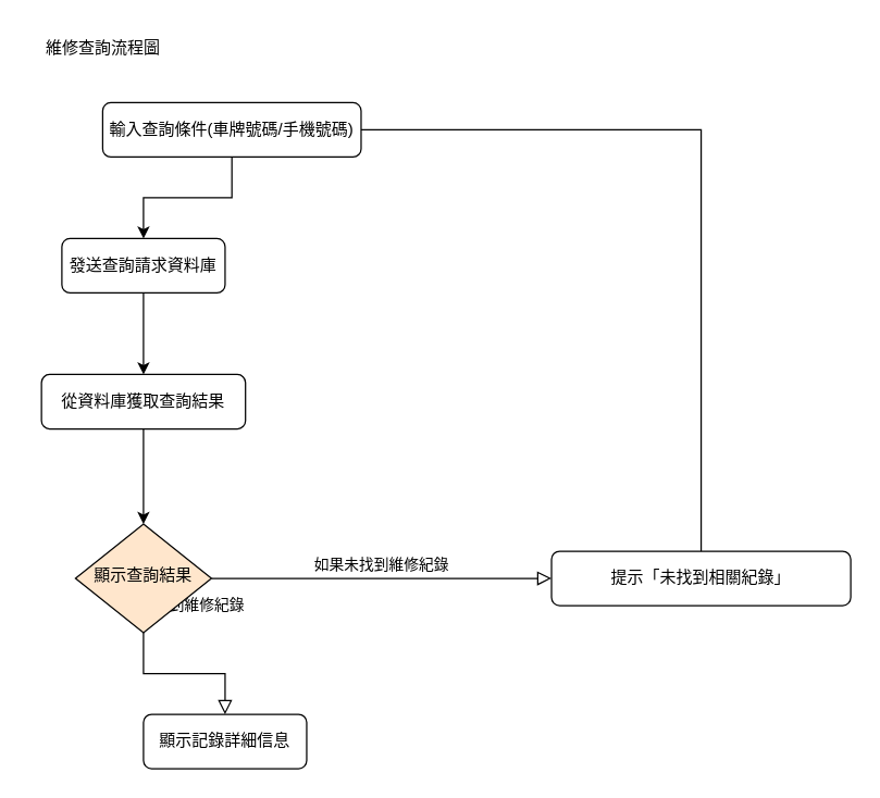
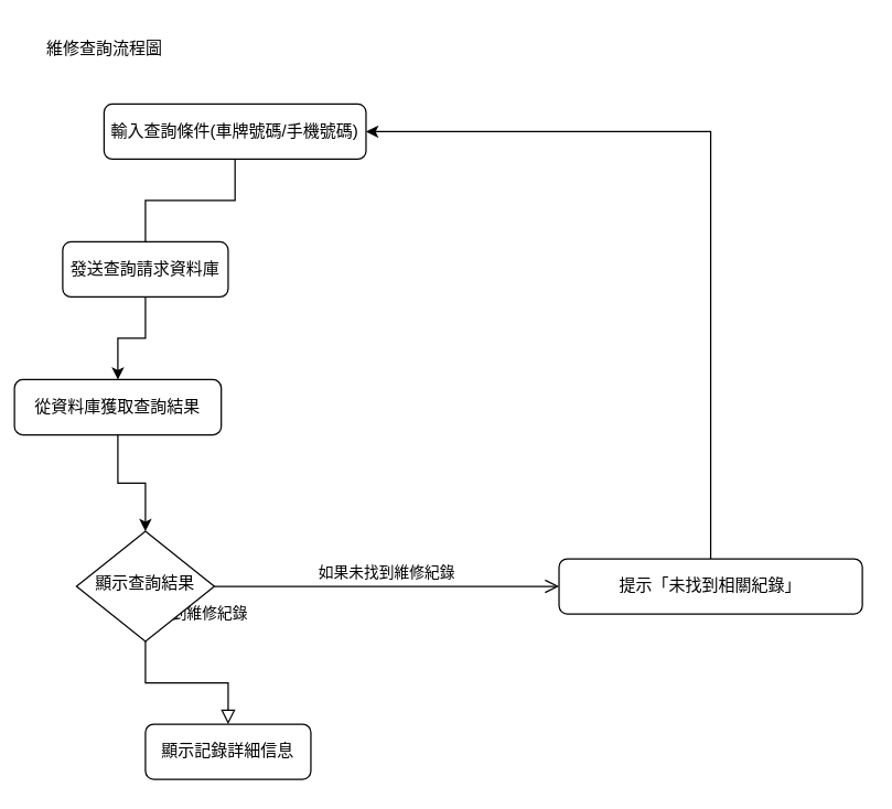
  <mxCell id="0" />
  <mxCell id="1" parent="0" />
- <mxCell id="2" value="" style="edgeStyle=orthogonalEdgeStyle;rounded=0;orthogonalLoop=1;jettySize=auto;html=1;" edge="1" parent="1" source="3" target="12"><mxGeometry relative="1" as="geometry" /></mxCell>
+ <mxCell id="2" value="" style="edgeStyle=orthogonalEdgeStyle;rounded=0;orthogonalLoop=1;jettySize=auto;html=1;endArrow=none;" edge="1" parent="1" source="3" target="12"><mxGeometry relative="1" as="geometry" /></mxCell>
  <mxCell id="3" value="輸入查詢條件(車牌號碼/手機號碼&lt;span style=&quot;background-color: initial;&quot;&gt;)&lt;/span&gt;" style="rounded=1;whiteSpace=wrap;html=1;fontSize=12;glass=0;strokeWidth=1;shadow=0;" vertex="1" parent="1"><mxGeometry x="75" y="75" width="190" height="40" as="geometry" /></mxCell>
  <mxCell id="4" value="如果找到維修紀錄" style="rounded=0;html=1;jettySize=auto;orthogonalLoop=1;fontSize=11;endArrow=block;endFill=0;endSize=8;strokeWidth=1;shadow=0;labelBackgroundColor=none;edgeStyle=orthogonalEdgeStyle;" edge="1" parent="1" source="6" target="7"><mxGeometry y="50" relative="1" as="geometry"><mxPoint as="offset" /></mxGeometry></mxCell>
- <mxCell id="5" value="如果未找到維修紀錄" style="edgeStyle=orthogonalEdgeStyle;rounded=0;html=1;jettySize=auto;orthogonalLoop=1;fontSize=11;endArrow=block;endFill=0;endSize=8;strokeWidth=1;shadow=0;labelBackgroundColor=none;" edge="1" parent="1" source="6" target="9"><mxGeometry y="10" relative="1" as="geometry"><mxPoint as="offset" /></mxGeometry></mxCell>
- <mxCell id="6" value="顯示查詢結果" style="rhombus;whiteSpace=wrap;html=1;shadow=0;fontFamily=Helvetica;fontSize=12;align=center;strokeWidth=1;spacing=6;spacingTop=-4;fillColor=#ffe6cc;" vertex="1" parent="1"><mxGeometry x="55" y="385" width="100" height="80" as="geometry" /></mxCell>
+ <mxCell id="5" value="如果未找到維修紀錄" style="edgeStyle=orthogonalEdgeStyle;rounded=0;html=1;jettySize=auto;orthogonalLoop=1;fontSize=11;endArrow=open;endFill=0;endSize=8;strokeWidth=1;shadow=0;labelBackgroundColor=none;" edge="1" parent="1" source="6" target="9"><mxGeometry y="10" relative="1" as="geometry"><mxPoint as="offset" /></mxGeometry></mxCell>
+ <mxCell id="6" value="顯示查詢結果" style="rhombus;whiteSpace=wrap;html=1;shadow=0;fontFamily=Helvetica;fontSize=12;align=center;strokeWidth=1;spacing=6;spacingTop=-4;" vertex="1" parent="1"><mxGeometry x="55" y="385" width="100" height="80" as="geometry" /></mxCell>
  <mxCell id="7" value="顯示記錄詳細信息" style="rounded=1;whiteSpace=wrap;html=1;fontSize=12;glass=0;strokeWidth=1;shadow=0;" vertex="1" parent="1"><mxGeometry x="105" y="525" width="120" height="40" as="geometry" /></mxCell>
- <mxCell id="8" style="edgeStyle=orthogonalEdgeStyle;rounded=0;orthogonalLoop=1;jettySize=auto;html=1;exitX=0.5;exitY=0;exitDx=0;exitDy=0;entryX=1;entryY=0.5;entryDx=0;entryDy=0;endArrow=none;" edge="1" parent="1" source="9" target="3"><mxGeometry relative="1" as="geometry" /></mxCell>
+ <mxCell id="8" style="edgeStyle=orthogonalEdgeStyle;rounded=0;orthogonalLoop=1;jettySize=auto;html=1;exitX=0.5;exitY=0;exitDx=0;exitDy=0;entryX=1;entryY=0.5;entryDx=0;entryDy=0;" edge="1" parent="1" source="9" target="3"><mxGeometry relative="1" as="geometry" /></mxCell>
  <mxCell id="9" value="提示「未找到相關紀錄」" style="rounded=1;whiteSpace=wrap;html=1;fontSize=12;glass=0;strokeWidth=1;shadow=0;" vertex="1" parent="1"><mxGeometry x="405" y="405" width="220" height="40" as="geometry" /></mxCell>
  <mxCell id="10" value="維修查詢流程圖" style="text;html=1;align=center;verticalAlign=middle;resizable=0;points=[];autosize=1;strokeColor=none;fillColor=none;" vertex="1" parent="1"><mxGeometry x="20" y="20" width="110" height="30" as="geometry" /></mxCell>
  <mxCell id="11" value="" style="edgeStyle=orthogonalEdgeStyle;rounded=0;orthogonalLoop=1;jettySize=auto;html=1;" edge="1" parent="1" source="12" target="14"><mxGeometry relative="1" as="geometry" /></mxCell>
  <mxCell id="12" value="發送查詢請求資料庫" style="rounded=1;whiteSpace=wrap;html=1;fontSize=12;glass=0;strokeWidth=1;shadow=0;" vertex="1" parent="1"><mxGeometry x="45" y="175" width="120" height="40" as="geometry" /></mxCell>
  <mxCell id="13" value="" style="edgeStyle=orthogonalEdgeStyle;rounded=0;orthogonalLoop=1;jettySize=auto;html=1;entryX=0.5;entryY=0;entryDx=0;entryDy=0;" edge="1" parent="1" source="14" target="6"><mxGeometry relative="1" as="geometry"><mxPoint x="105" y="375" as="targetPoint" /></mxGeometry></mxCell>
- <mxCell id="14" value="從資料庫獲取查詢結果" style="rounded=1;whiteSpace=wrap;html=1;fontSize=12;glass=0;strokeWidth=1;shadow=0;" vertex="1" parent="1"><mxGeometry x="30" y="275" width="150" height="40" as="geometry" /></mxCell>
+ <mxCell id="14" value="從資料庫獲取查詢結果" style="rounded=1;whiteSpace=wrap;html=1;fontSize=12;glass=0;strokeWidth=1;shadow=0;" vertex="1" parent="1"><mxGeometry x="10" y="275" width="150" height="40" as="geometry" /></mxCell>
